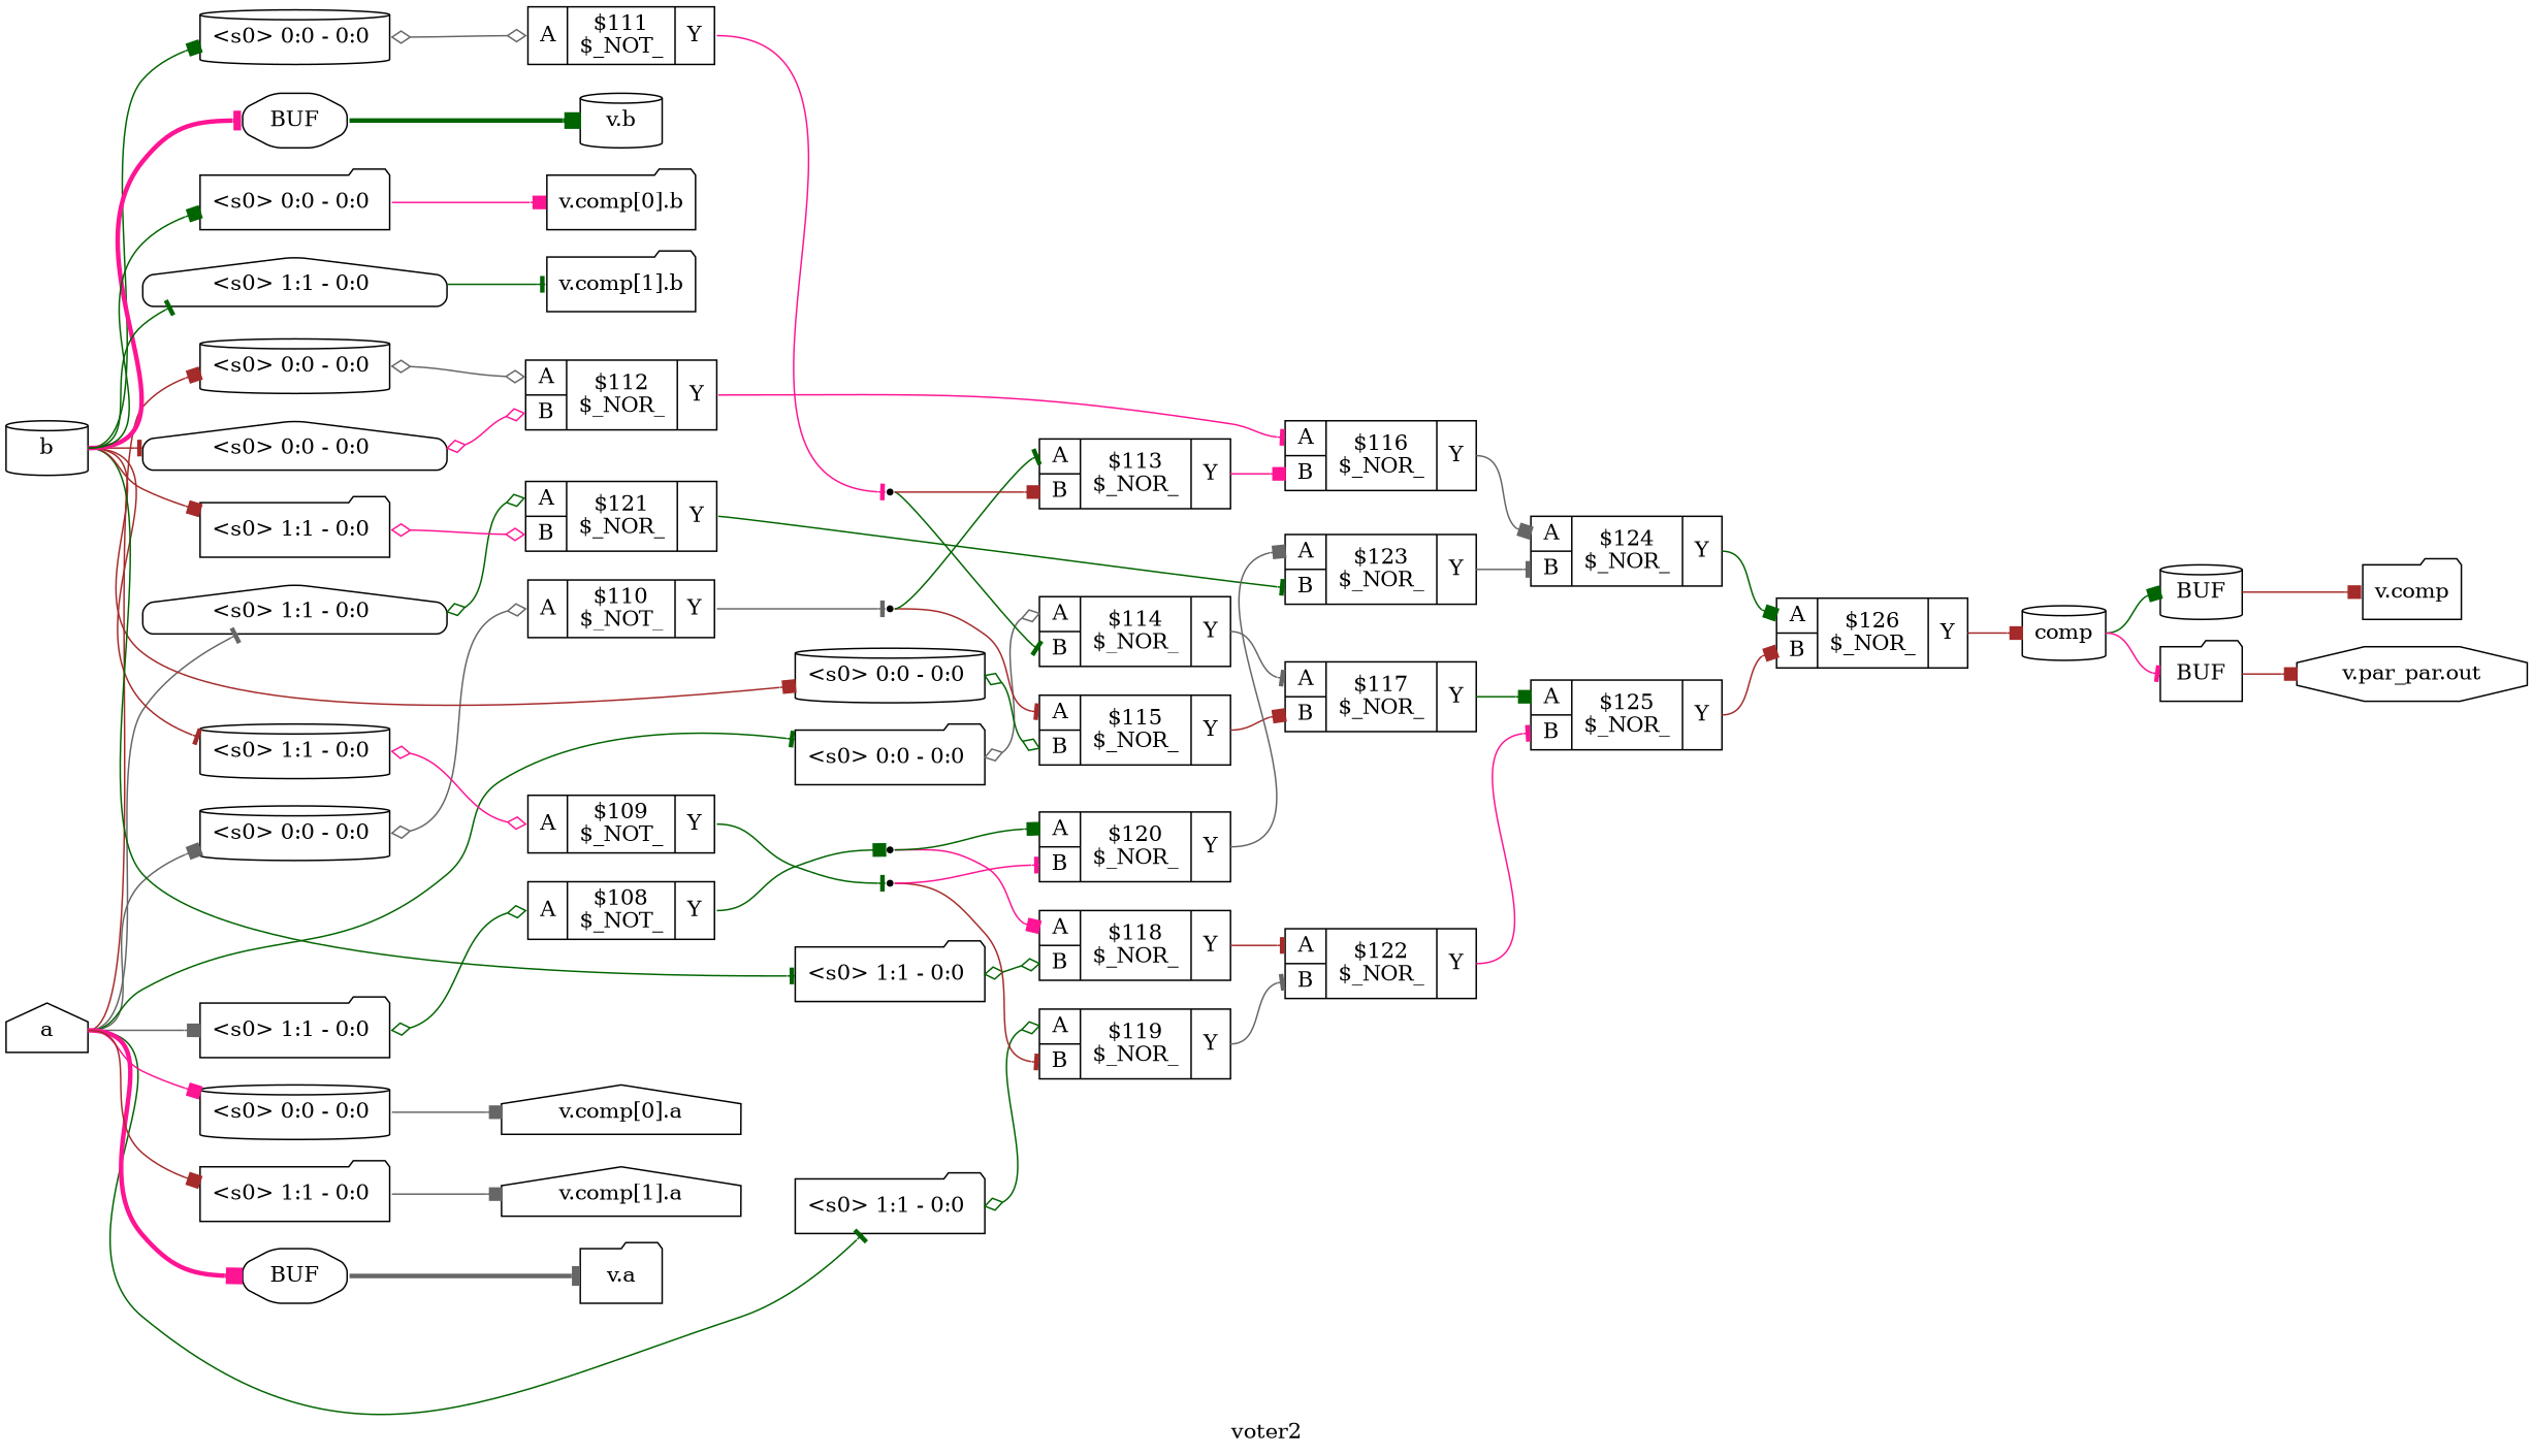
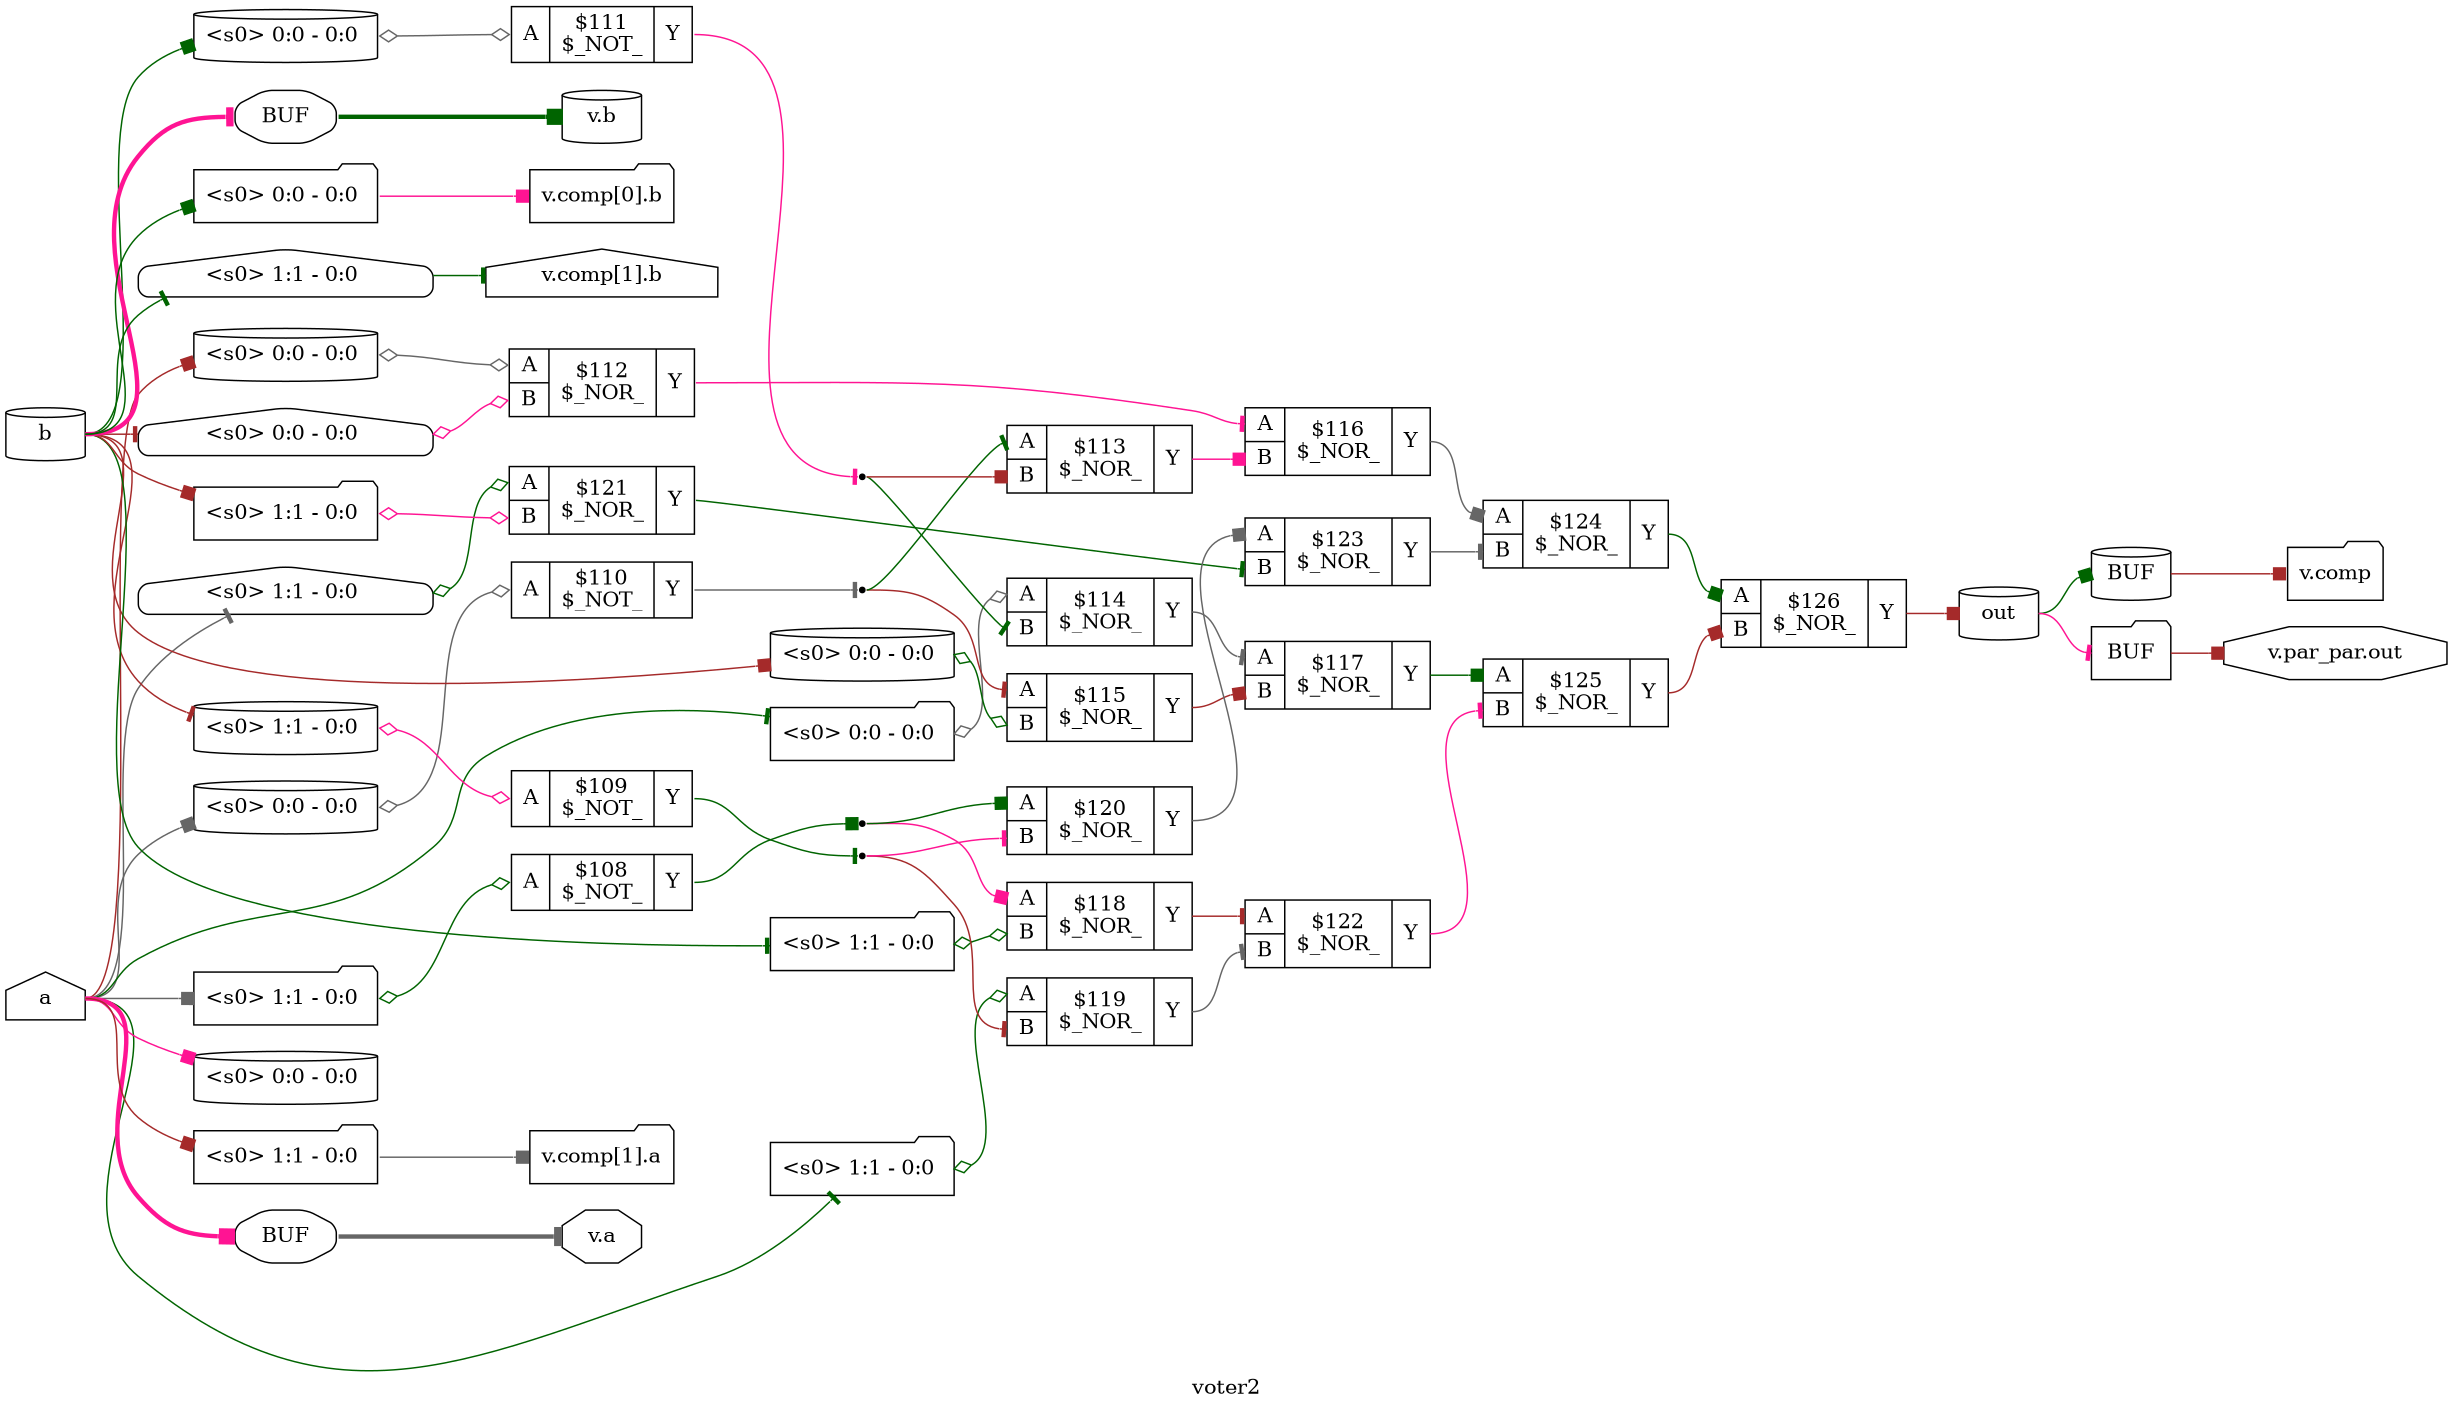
  digraph {
    label=voter2
    rankdir=LR
    remincross=true
    node [shape=record]
    edge [arrowhead=box color=darkgreen headport="p30:w" tailport=e]
    n19 [color=black fontcolor=black label=a shape=house]
    x0 [label="<s0> 1:1 - 0:0 " shape=folder style=rounded]
    x2 [label="<s0> 0:0 - 0:0 " shape=cylinder style=rounded]
    x4 [label="<s0> 0:0 - 0:0 " shape=cylinder style=rounded]
    x6 [label="<s0> 0:0 - 0:0 " shape=folder style=rounded]
    x9 [label="<s0> 1:1 - 0:0 " shape=folder style=rounded]
    x10 [label="<s0> 1:1 - 0:0 " shape=house style=rounded]
    x12 [label=BUF shape=octagon style=rounded]
    x14 [label="<s0> 0:0 - 0:0 " shape=cylinder style=rounded]
    x16 [label="<s0> 1:1 - 0:0 " shape=folder style=rounded]
    c32 [label="{{<p30> A}|$108\n$_NOT_|{<p31> Y}}"]
    c34 [label="{{<p30> A}|$110\n$_NOT_|{<p31> Y}}"]
    c37 [label="{{<p30> A|<p36> B}|$112\n$_NOR_|{<p31> Y}}"]
    c39 [label="{{<p30> A|<p36> B}|$114\n$_NOR_|{<p31> Y}}"]
    c44 [label="{{<p30> A|<p36> B}|$119\n$_NOR_|{<p31> Y}}"]
    c46 [label="{{<p30> A|<p36> B}|$121\n$_NOR_|{<p31> Y}}"]
-   n22 [color=black fontcolor=black label="v.a" shape=folder]
-   n24 [color=black fontcolor=black label="v.comp[0].a" shape=house]
-   n26 [color=black fontcolor=black label="v.comp[1].a" shape=house]
+   n22 [color=black fontcolor=black label="v.a" shape=octagon]
+   n26 [color=black fontcolor=black label="v.comp[1].a" shape=folder]
    n20 [color=black fontcolor=black label=b shape=cylinder]
    x1 [label="<s0> 1:1 - 0:0 " shape=cylinder style=rounded]
    x3 [label="<s0> 0:0 - 0:0 " shape=cylinder style=rounded]
    x5 [label="<s0> 0:0 - 0:0 " shape=house style=rounded]
    x7 [label="<s0> 0:0 - 0:0 " shape=cylinder style=rounded]
    x8 [label="<s0> 1:1 - 0:0 " shape=folder style=rounded]
    x11 [label="<s0> 1:1 - 0:0 " shape=folder style=rounded]
    x13 [label=BUF shape=octagon style=rounded]
    x15 [label="<s0> 0:0 - 0:0 " shape=folder style=rounded]
    x17 [label="<s0> 1:1 - 0:0 " shape=house style=rounded]
    c33 [label="{{<p30> A}|$109\n$_NOT_|{<p31> Y}}"]
    c35 [label="{{<p30> A}|$111\n$_NOT_|{<p31> Y}}"]
    c40 [label="{{<p30> A|<p36> B}|$115\n$_NOR_|{<p31> Y}}"]
    c43 [label="{{<p30> A|<p36> B}|$118\n$_NOR_|{<p31> Y}}"]
    n23 [color=black fontcolor=black label="v.b" shape=cylinder]
    n25 [color=black fontcolor=black label="v.comp[0].b" shape=folder]
-   n27 [color=black fontcolor=black label="v.comp[1].b" shape=folder]
-   n21 [color=black fontcolor=black label=comp shape=cylinder]
+   n27 [color=black fontcolor=black label="v.comp[1].b" shape=house]
+   n21 [color=black fontcolor=black label=out shape=cylinder]
    x18 [label=BUF shape=cylinder style=rounded]
    x19 [label=BUF shape=folder style=rounded]
    n28 [color=black fontcolor=black label="v.comp" shape=folder]
    n29 [color=black fontcolor=black label="v.par_par.out" shape=octagon]
    n15 [shape=point]
    c45 [label="{{<p30> A|<p36> B}|$120\n$_NOR_|{<p31> Y}}"]
    n16 [shape=point]
    n17 [shape=point]
    c38 [label="{{<p30> A|<p36> B}|$113\n$_NOR_|{<p31> Y}}"]
    n18 [shape=point]
    c41 [label="{{<p30> A|<p36> B}|$116\n$_NOR_|{<p31> Y}}"]
    c49 [label="{{<p30> A|<p36> B}|$124\n$_NOR_|{<p31> Y}}"]
    c42 [label="{{<p30> A|<p36> B}|$117\n$_NOR_|{<p31> Y}}"]
    c50 [label="{{<p30> A|<p36> B}|$125\n$_NOR_|{<p31> Y}}"]
    c51 [label="{{<p30> A|<p36> B}|$126\n$_NOR_|{<p31> Y}}"]
    c47 [label="{{<p30> A|<p36> B}|$122\n$_NOR_|{<p31> Y}}"]
    c48 [label="{{<p30> A|<p36> B}|$123\n$_NOR_|{<p31> Y}}"]
    n19 -> x0 [color=gray40 headport="s0:w"]
    n19 -> x2 [color=gray40 headport="s0:w"]
    n19 -> x4 [color=brown headport="s0:w"]
    n19 -> x6 [arrowhead=tee headport="s0:w"]
    n19 -> x9 [arrowhead=tee headport="s0:w"]
    n19 -> x10 [arrowhead=tee color=gray40 headport="s0:w"]
    n19 -> x12 [color=deeppink headport="w:w" style="setlinewidth(3)"]
    n19 -> x14 [color=deeppink headport="s0:w"]
    n19 -> x16 [color=brown headport="s0:w"]
    x0 -> c32 [arrowhead=odiamond arrowtail=odiamond dir=both]
    x2 -> c34 [arrowhead=odiamond arrowtail=odiamond color=gray40 dir=both]
    x4 -> c37 [arrowhead=odiamond arrowtail=odiamond color=gray40 dir=both]
    x6 -> c39 [arrowhead=odiamond arrowtail=odiamond color=gray40 dir=both]
    x9 -> c44 [arrowhead=odiamond arrowtail=odiamond dir=both]
    x10 -> c46 [arrowhead=odiamond arrowtail=odiamond dir=both]
    x12 -> n22 [arrowhead=tee color=gray40 headport=w style="setlinewidth(3)" tailport="e:e"]
-   x14 -> n24 [color=gray40 headport=w]
    x16 -> n26 [color=gray40 headport=w]
    c32 -> n15 [headport=w tailport="p31:e"]
    c34 -> n17 [arrowhead=tee color=gray40 headport=w tailport="p31:e"]
    c37 -> c41 [arrowhead=tee color=deeppink tailport="p31:e"]
    c39 -> c42 [arrowhead=tee color=gray40 tailport="p31:e"]
    c44 -> c47 [arrowhead=tee color=gray40 headport="p36:w" tailport="p31:e"]
    c46 -> c48 [arrowhead=tee headport="p36:w" tailport="p31:e"]
    n20 -> x1 [arrowhead=tee color=brown headport="s0:w"]
    n20 -> x3 [headport="s0:w"]
    n20 -> x5 [arrowhead=tee color=brown headport="s0:w"]
    n20 -> x7 [color=brown headport="s0:w"]
    n20 -> x8 [arrowhead=tee headport="s0:w"]
    n20 -> x11 [color=brown headport="s0:w"]
    n20 -> x13 [arrowhead=tee color=deeppink headport="w:w" style="setlinewidth(3)"]
    n20 -> x15 [headport="s0:w"]
    n20 -> x17 [arrowhead=tee headport="s0:w"]
    x1 -> c33 [arrowhead=odiamond arrowtail=odiamond color=deeppink dir=both]
    x3 -> c35 [arrowhead=odiamond arrowtail=odiamond color=gray40 dir=both]
    x5 -> c37 [arrowhead=odiamond arrowtail=odiamond color=deeppink dir=both headport="p36:w"]
    x7 -> c40 [arrowhead=odiamond arrowtail=odiamond dir=both headport="p36:w"]
    x8 -> c43 [arrowhead=odiamond arrowtail=odiamond dir=both headport="p36:w"]
    x11 -> c46 [arrowhead=odiamond arrowtail=odiamond color=deeppink dir=both headport="p36:w"]
    x13 -> n23 [headport=w style="setlinewidth(3)" tailport="e:e"]
    x15 -> n25 [color=deeppink headport=w]
    x17 -> n27 [arrowhead=tee headport=w]
    c33 -> n16 [arrowhead=tee headport=w tailport="p31:e"]
    c35 -> n18 [arrowhead=tee color=deeppink headport=w tailport="p31:e"]
    c40 -> c42 [color=brown headport="p36:w" tailport="p31:e"]
    c43 -> c47 [arrowhead=tee color=brown tailport="p31:e"]
    n21 -> x18 [headport="w:w"]
    n21 -> x19 [arrowhead=tee color=deeppink headport="w:w"]
    x18 -> n28 [color=brown headport=w tailport="e:e"]
    x19 -> n29 [color=brown headport=w tailport="e:e"]
    n15 -> c43 [color=deeppink]
    n15 -> c45
    c45 -> c48 [color=gray40 tailport="p31:e"]
    n16 -> c44 [arrowhead=tee color=brown headport="p36:w"]
    n16 -> c45 [arrowhead=tee color=deeppink headport="p36:w"]
    n17 -> c40 [arrowhead=tee color=brown]
    n17 -> c38 [arrowhead=tee]
    c38 -> c41 [color=deeppink headport="p36:w" tailport="p31:e"]
    n18 -> c39 [arrowhead=tee headport="p36:w"]
    n18 -> c38 [color=brown headport="p36:w"]
    c41 -> c49 [color=gray40 tailport="p31:e"]
    c49 -> c51 [tailport="p31:e"]
    c42 -> c50 [tailport="p31:e"]
    c50 -> c51 [color=brown headport="p36:w" tailport="p31:e"]
    c51 -> n21 [color=brown headport=w tailport="p31:e"]
    c47 -> c50 [arrowhead=tee color=deeppink headport="p36:w" tailport="p31:e"]
    c48 -> c49 [arrowhead=tee color=gray40 headport="p36:w" tailport="p31:e"]
  }
